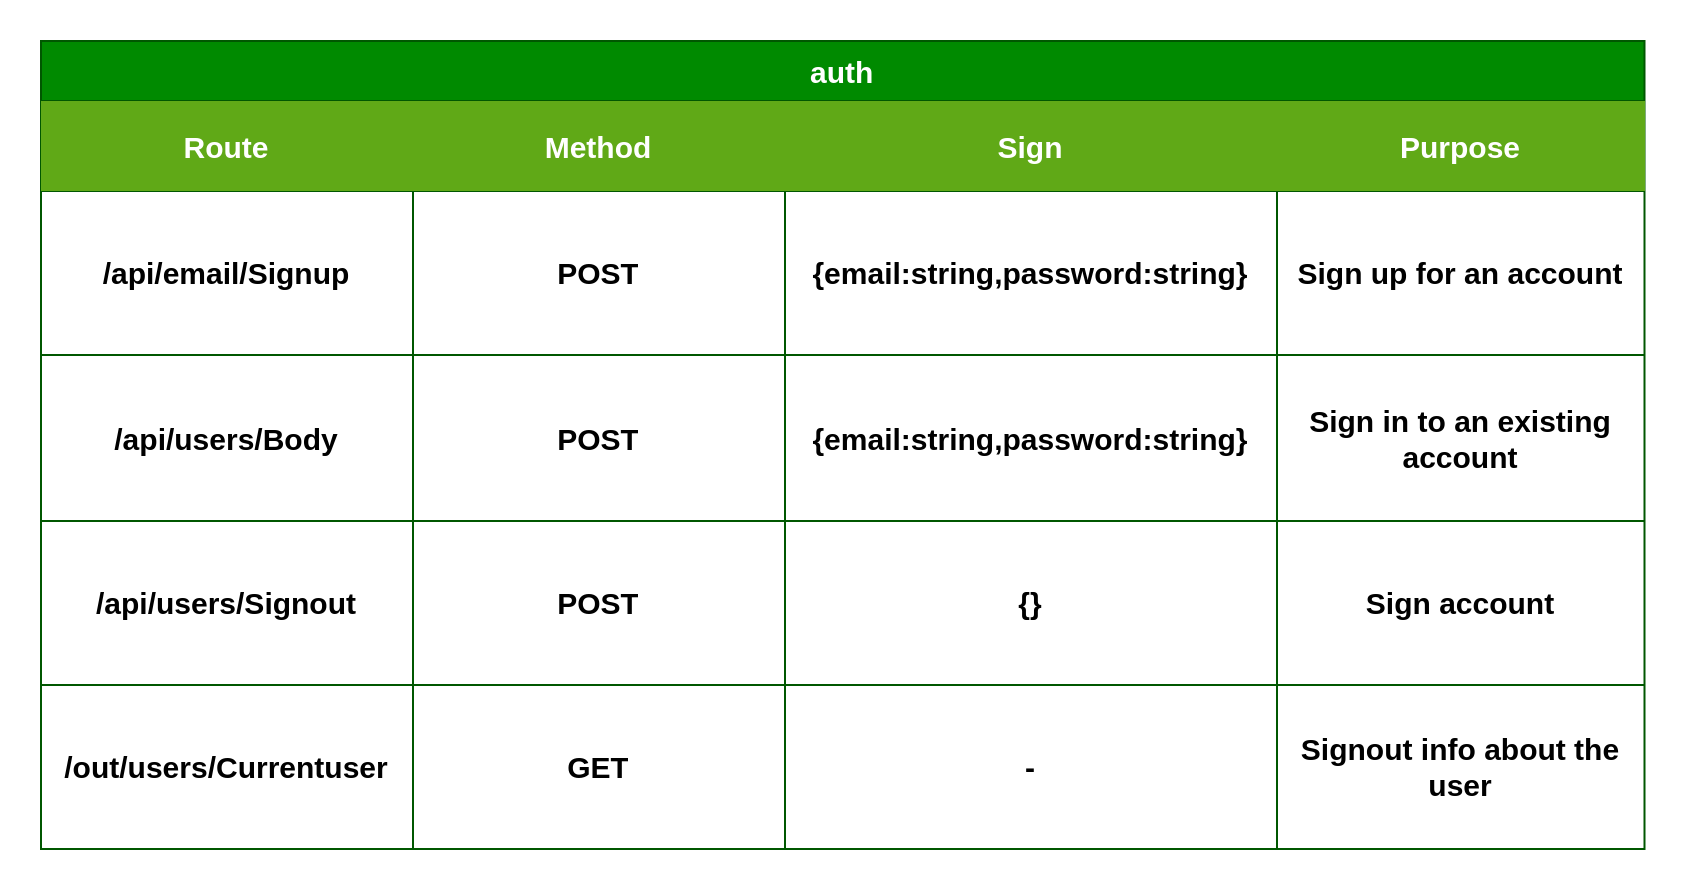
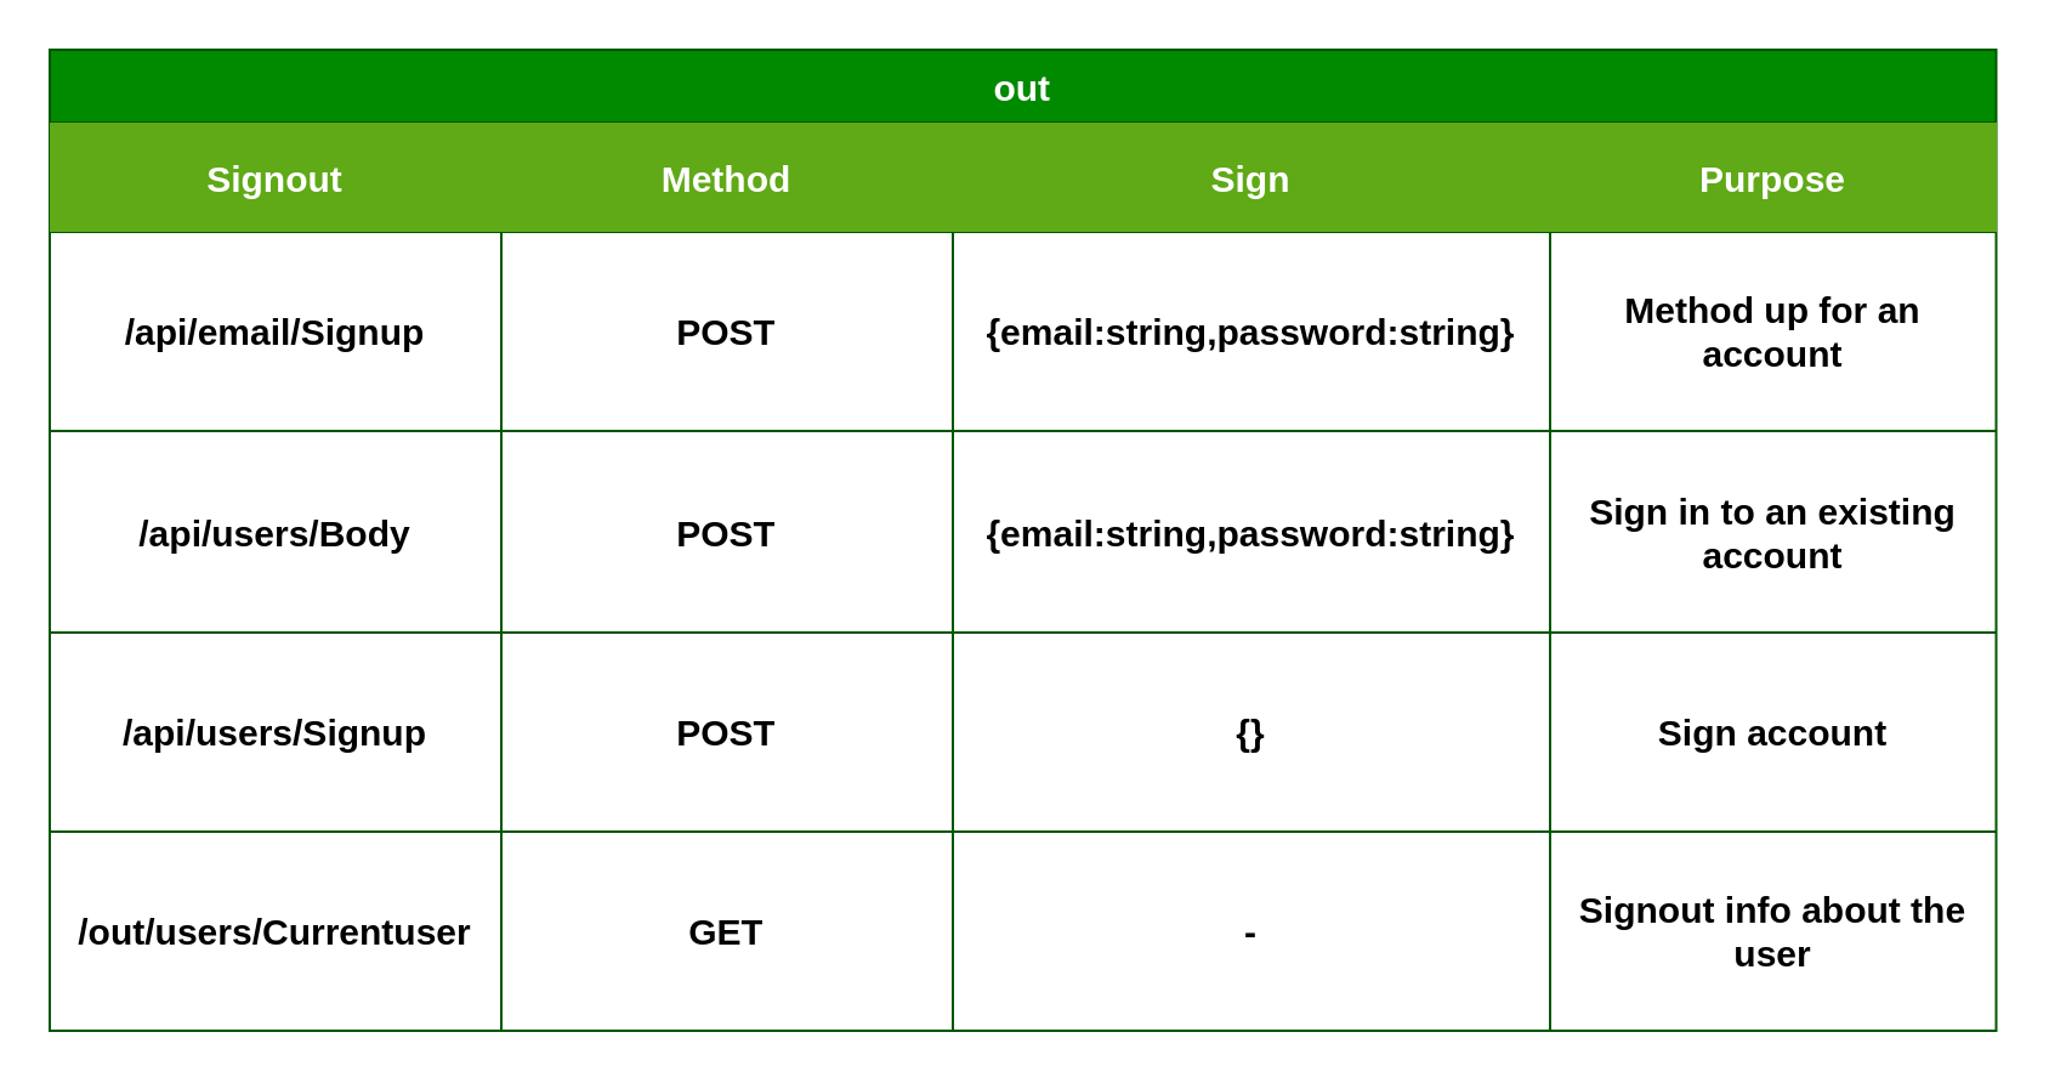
  <mxCell id="0" />
  <mxCell id="1" parent="0" />
- <mxCell id="2" value="auth" style="shape=table;startSize=30;container=1;collapsible=0;childLayout=tableLayout;fontStyle=1;fontSize=15;fillColor=#008a00;fontColor=#ffffff;strokeColor=#005700;autosize=1;rowLines=1;resizeLast=0;resizeLastRow=0;treeFolding=0;treeMoving=0;resizeWidth=1;" vertex="1" parent="1"><mxGeometry x="20" y="20" width="801.75" height="404" as="geometry" /></mxCell>
+ <mxCell id="2" value="out" style="shape=table;startSize=30;container=1;collapsible=0;childLayout=tableLayout;fontStyle=1;fontSize=15;fillColor=#008a00;fontColor=#ffffff;strokeColor=#005700;autosize=1;rowLines=1;resizeLast=0;resizeLastRow=0;treeFolding=0;treeMoving=0;resizeWidth=1;" vertex="1" parent="1"><mxGeometry x="20" y="20" width="801.75" height="404" as="geometry" /></mxCell>
  <mxCell id="3" value="" style="shape=tableRow;horizontal=0;startSize=0;swimlaneHead=0;swimlaneBody=0;strokeColor=inherit;top=0;left=0;bottom=0;right=0;collapsible=0;dropTarget=0;fillColor=none;points=[[0,0.5],[1,0.5]];portConstraint=eastwest;treeFolding=0;treeMoving=0;resizeWidth=1;" vertex="1" parent="2"><mxGeometry y="30" width="801.75" height="45" as="geometry" /></mxCell>
- <mxCell id="4" value="&lt;font style=&quot;font-size: 15px;&quot;&gt;&lt;b&gt;Route&lt;/b&gt;&lt;/font&gt;" style="shape=partialRectangle;html=1;whiteSpace=wrap;connectable=0;strokeColor=#2D7600;overflow=hidden;fillColor=#60a917;top=0;left=0;bottom=0;right=0;pointerEvents=1;fontColor=#ffffff;treeFolding=0;treeMoving=0;resizeWidth=1;" vertex="1" parent="3"><mxGeometry width="186" height="45" as="geometry"><mxRectangle width="186" height="45" as="alternateBounds" /></mxGeometry></mxCell>
+ <mxCell id="4" value="&lt;font style=&quot;font-size: 15px;&quot;&gt;&lt;b&gt;Signout&lt;/b&gt;&lt;/font&gt;" style="shape=partialRectangle;html=1;whiteSpace=wrap;connectable=0;strokeColor=#2D7600;overflow=hidden;fillColor=#60a917;top=0;left=0;bottom=0;right=0;pointerEvents=1;fontColor=#ffffff;treeFolding=0;treeMoving=0;resizeWidth=1;" vertex="1" parent="3"><mxGeometry width="186" height="45" as="geometry"><mxRectangle width="186" height="45" as="alternateBounds" /></mxGeometry></mxCell>
  <mxCell id="5" value="&lt;b&gt;&lt;font style=&quot;font-size: 15px;&quot;&gt;Method&lt;/font&gt;&lt;/b&gt;" style="shape=partialRectangle;html=1;whiteSpace=wrap;connectable=0;strokeColor=#2D7600;overflow=hidden;fillColor=#60a917;top=0;left=0;bottom=0;right=0;pointerEvents=1;fontColor=#ffffff;treeFolding=0;treeMoving=0;resizeWidth=1;" vertex="1" parent="3"><mxGeometry x="186" width="186" height="45" as="geometry"><mxRectangle width="186" height="45" as="alternateBounds" /></mxGeometry></mxCell>
  <mxCell id="6" value="&lt;b&gt;&lt;font style=&quot;font-size: 15px;&quot;&gt;Sign&lt;/font&gt;&lt;/b&gt;" style="shape=partialRectangle;html=1;whiteSpace=wrap;connectable=0;strokeColor=#2D7600;overflow=hidden;fillColor=#60a917;top=0;left=0;bottom=0;right=0;pointerEvents=1;fontColor=#ffffff;treeFolding=0;treeMoving=0;resizeWidth=1;" vertex="1" parent="3"><mxGeometry x="372" width="246" height="45" as="geometry"><mxRectangle width="246" height="45" as="alternateBounds" /></mxGeometry></mxCell>
  <mxCell id="7" value="&lt;font style=&quot;font-size: 15px;&quot;&gt;&lt;b&gt;Purpose&lt;/b&gt;&lt;/font&gt;" style="shape=partialRectangle;html=1;whiteSpace=wrap;connectable=0;strokeColor=#2D7600;overflow=hidden;fillColor=#60a917;top=0;left=0;bottom=0;right=0;pointerEvents=1;fontColor=#ffffff;treeFolding=0;treeMoving=0;resizeWidth=1;" vertex="1" parent="3"><mxGeometry x="618" width="184" height="45" as="geometry"><mxRectangle width="184" height="45" as="alternateBounds" /></mxGeometry></mxCell>
  <mxCell id="8" value="" style="shape=tableRow;horizontal=0;startSize=0;swimlaneHead=0;swimlaneBody=0;strokeColor=inherit;top=0;left=0;bottom=0;right=0;collapsible=0;dropTarget=0;fillColor=none;points=[[0,0.5],[1,0.5]];portConstraint=eastwest;treeFolding=0;treeMoving=0;resizeWidth=1;" vertex="1" parent="2"><mxGeometry y="75" width="801.75" height="82" as="geometry" /></mxCell>
  <mxCell id="9" value="&lt;b&gt;&lt;font style=&quot;font-size: 15px;&quot;&gt;/api/email/Signup&lt;/font&gt;&lt;/b&gt;" style="shape=partialRectangle;html=1;whiteSpace=wrap;connectable=0;strokeColor=inherit;overflow=hidden;fillColor=none;top=0;left=0;bottom=0;right=0;pointerEvents=1;treeFolding=0;treeMoving=0;resizeWidth=1;" vertex="1" parent="8"><mxGeometry width="186" height="82" as="geometry"><mxRectangle width="186" height="82" as="alternateBounds" /></mxGeometry></mxCell>
  <mxCell id="10" value="&lt;span style=&quot;font-size: 15px;&quot;&gt;&lt;b&gt;POST&lt;/b&gt;&lt;/span&gt;" style="shape=partialRectangle;html=1;whiteSpace=wrap;connectable=0;strokeColor=inherit;overflow=hidden;fillColor=none;top=0;left=0;bottom=0;right=0;pointerEvents=1;treeFolding=0;treeMoving=0;resizeWidth=1;" vertex="1" parent="8"><mxGeometry x="186" width="186" height="82" as="geometry"><mxRectangle width="186" height="82" as="alternateBounds" /></mxGeometry></mxCell>
  <mxCell id="11" value="&lt;b&gt;&lt;font style=&quot;font-size: 15px;&quot;&gt;{email:string,password:string}&lt;/font&gt;&lt;/b&gt;" style="shape=partialRectangle;html=1;whiteSpace=wrap;connectable=0;strokeColor=inherit;overflow=hidden;fillColor=none;top=0;left=0;bottom=0;right=0;pointerEvents=1;treeFolding=0;treeMoving=0;resizeWidth=1;" vertex="1" parent="8"><mxGeometry x="372" width="246" height="82" as="geometry"><mxRectangle width="246" height="82" as="alternateBounds" /></mxGeometry></mxCell>
- <mxCell id="12" value="&lt;b&gt;&lt;font style=&quot;font-size: 15px;&quot;&gt;Sign up for an account&lt;/font&gt;&lt;/b&gt;" style="shape=partialRectangle;html=1;whiteSpace=wrap;connectable=0;strokeColor=inherit;overflow=hidden;fillColor=none;top=0;left=0;bottom=0;right=0;pointerEvents=1;treeFolding=0;treeMoving=0;resizeWidth=1;" vertex="1" parent="8"><mxGeometry x="618" width="184" height="82" as="geometry"><mxRectangle width="184" height="82" as="alternateBounds" /></mxGeometry></mxCell>
+ <mxCell id="12" value="&lt;b&gt;&lt;font style=&quot;font-size: 15px;&quot;&gt;Method up for an account&lt;/font&gt;&lt;/b&gt;" style="shape=partialRectangle;html=1;whiteSpace=wrap;connectable=0;strokeColor=inherit;overflow=hidden;fillColor=none;top=0;left=0;bottom=0;right=0;pointerEvents=1;treeFolding=0;treeMoving=0;resizeWidth=1;" vertex="1" parent="8"><mxGeometry x="618" width="184" height="82" as="geometry"><mxRectangle width="184" height="82" as="alternateBounds" /></mxGeometry></mxCell>
  <mxCell id="13" value="" style="shape=tableRow;horizontal=0;startSize=0;swimlaneHead=0;swimlaneBody=0;strokeColor=inherit;top=0;left=0;bottom=0;right=0;collapsible=0;dropTarget=0;fillColor=none;points=[[0,0.5],[1,0.5]];portConstraint=eastwest;treeFolding=0;treeMoving=0;resizeWidth=1;" vertex="1" parent="2"><mxGeometry y="157" width="801.75" height="83" as="geometry" /></mxCell>
  <mxCell id="14" value="&lt;b&gt;&lt;font style=&quot;font-size: 15px;&quot;&gt;/api/users/Body&lt;/font&gt;&lt;/b&gt;" style="shape=partialRectangle;html=1;whiteSpace=wrap;connectable=0;strokeColor=inherit;overflow=hidden;fillColor=none;top=0;left=0;bottom=0;right=0;pointerEvents=1;treeFolding=0;treeMoving=0;resizeWidth=1;" vertex="1" parent="13"><mxGeometry width="186" height="83" as="geometry"><mxRectangle width="186" height="83" as="alternateBounds" /></mxGeometry></mxCell>
  <mxCell id="15" value="&lt;b style=&quot;font-size: 15px;&quot;&gt;POST&lt;/b&gt;" style="shape=partialRectangle;html=1;whiteSpace=wrap;connectable=0;strokeColor=inherit;overflow=hidden;fillColor=none;top=0;left=0;bottom=0;right=0;pointerEvents=1;treeFolding=0;treeMoving=0;resizeWidth=1;" vertex="1" parent="13"><mxGeometry x="186" width="186" height="83" as="geometry"><mxRectangle width="186" height="83" as="alternateBounds" /></mxGeometry></mxCell>
  <mxCell id="16" value="&lt;b&gt;&lt;font style=&quot;font-size: 15px;&quot;&gt;{email:string,password:string}&lt;/font&gt;&lt;/b&gt;" style="shape=partialRectangle;html=1;whiteSpace=wrap;connectable=0;strokeColor=inherit;overflow=hidden;fillColor=none;top=0;left=0;bottom=0;right=0;pointerEvents=1;treeFolding=0;treeMoving=0;resizeWidth=1;" vertex="1" parent="13"><mxGeometry x="372" width="246" height="83" as="geometry"><mxRectangle width="246" height="83" as="alternateBounds" /></mxGeometry></mxCell>
  <mxCell id="17" value="&lt;b&gt;&lt;font style=&quot;font-size: 15px;&quot;&gt;Sign in to an existing account&lt;/font&gt;&lt;/b&gt;" style="shape=partialRectangle;html=1;whiteSpace=wrap;connectable=0;strokeColor=inherit;overflow=hidden;fillColor=none;top=0;left=0;bottom=0;right=0;pointerEvents=1;treeFolding=0;treeMoving=0;resizeWidth=1;" vertex="1" parent="13"><mxGeometry x="618" width="184" height="83" as="geometry"><mxRectangle width="184" height="83" as="alternateBounds" /></mxGeometry></mxCell>
  <mxCell id="18" value="" style="shape=tableRow;horizontal=0;startSize=0;swimlaneHead=0;swimlaneBody=0;strokeColor=inherit;top=0;left=0;bottom=0;right=0;collapsible=0;dropTarget=0;fillColor=none;points=[[0,0.5],[1,0.5]];portConstraint=eastwest;treeFolding=0;treeMoving=0;resizeWidth=1;" vertex="1" parent="2"><mxGeometry y="240" width="801.75" height="82" as="geometry" /></mxCell>
- <mxCell id="19" value="&lt;b&gt;&lt;font style=&quot;font-size: 15px;&quot;&gt;/api/users/Signout&lt;/font&gt;&lt;/b&gt;" style="shape=partialRectangle;html=1;whiteSpace=wrap;connectable=0;strokeColor=inherit;overflow=hidden;fillColor=none;top=0;left=0;bottom=0;right=0;pointerEvents=1;treeFolding=0;treeMoving=0;resizeWidth=1;" vertex="1" parent="18"><mxGeometry width="186" height="82" as="geometry"><mxRectangle width="186" height="82" as="alternateBounds" /></mxGeometry></mxCell>
+ <mxCell id="19" value="&lt;b&gt;&lt;font style=&quot;font-size: 15px;&quot;&gt;/api/users/Signup&lt;/font&gt;&lt;/b&gt;" style="shape=partialRectangle;html=1;whiteSpace=wrap;connectable=0;strokeColor=inherit;overflow=hidden;fillColor=none;top=0;left=0;bottom=0;right=0;pointerEvents=1;treeFolding=0;treeMoving=0;resizeWidth=1;" vertex="1" parent="18"><mxGeometry width="186" height="82" as="geometry"><mxRectangle width="186" height="82" as="alternateBounds" /></mxGeometry></mxCell>
  <mxCell id="20" value="&lt;b style=&quot;font-size: 15px;&quot;&gt;POST&lt;/b&gt;" style="shape=partialRectangle;html=1;whiteSpace=wrap;connectable=0;strokeColor=inherit;overflow=hidden;fillColor=none;top=0;left=0;bottom=0;right=0;pointerEvents=1;treeFolding=0;treeMoving=0;resizeWidth=1;" vertex="1" parent="18"><mxGeometry x="186" width="186" height="82" as="geometry"><mxRectangle width="186" height="82" as="alternateBounds" /></mxGeometry></mxCell>
  <mxCell id="21" value="&lt;b&gt;&lt;font style=&quot;font-size: 15px;&quot;&gt;{}&lt;/font&gt;&lt;/b&gt;" style="shape=partialRectangle;html=1;whiteSpace=wrap;connectable=0;strokeColor=inherit;overflow=hidden;fillColor=none;top=0;left=0;bottom=0;right=0;pointerEvents=1;treeFolding=0;treeMoving=0;resizeWidth=1;" vertex="1" parent="18"><mxGeometry x="372" width="246" height="82" as="geometry"><mxRectangle width="246" height="82" as="alternateBounds" /></mxGeometry></mxCell>
  <mxCell id="22" value="&lt;b&gt;&lt;font style=&quot;font-size: 15px;&quot;&gt;Sign account&lt;/font&gt;&lt;/b&gt;" style="shape=partialRectangle;html=1;whiteSpace=wrap;connectable=0;strokeColor=inherit;overflow=hidden;fillColor=none;top=0;left=0;bottom=0;right=0;pointerEvents=1;treeFolding=0;treeMoving=0;resizeWidth=1;" vertex="1" parent="18"><mxGeometry x="618" width="184" height="82" as="geometry"><mxRectangle width="184" height="82" as="alternateBounds" /></mxGeometry></mxCell>
  <mxCell id="23" style="shape=tableRow;horizontal=0;startSize=0;swimlaneHead=0;swimlaneBody=0;strokeColor=inherit;top=0;left=0;bottom=0;right=0;collapsible=0;dropTarget=0;fillColor=none;points=[[0,0.5],[1,0.5]];portConstraint=eastwest;treeFolding=0;treeMoving=0;resizeWidth=1;" vertex="1" parent="2"><mxGeometry y="322" width="801.75" height="82" as="geometry" /></mxCell>
  <mxCell id="24" value="&lt;b&gt;&lt;font style=&quot;font-size: 15px;&quot;&gt;/out/users/Currentuser&lt;/font&gt;&lt;/b&gt;" style="shape=partialRectangle;html=1;whiteSpace=wrap;connectable=0;strokeColor=inherit;overflow=hidden;fillColor=none;top=0;left=0;bottom=0;right=0;pointerEvents=1;treeFolding=0;treeMoving=0;resizeWidth=1;" vertex="1" parent="23"><mxGeometry width="186" height="82" as="geometry"><mxRectangle width="186" height="82" as="alternateBounds" /></mxGeometry></mxCell>
  <mxCell id="25" value="&lt;font style=&quot;font-size: 15px;&quot;&gt;&lt;b&gt;GET&lt;/b&gt;&lt;/font&gt;" style="shape=partialRectangle;html=1;whiteSpace=wrap;connectable=0;strokeColor=inherit;overflow=hidden;fillColor=none;top=0;left=0;bottom=0;right=0;pointerEvents=1;treeFolding=0;treeMoving=0;resizeWidth=1;" vertex="1" parent="23"><mxGeometry x="186" width="186" height="82" as="geometry"><mxRectangle width="186" height="82" as="alternateBounds" /></mxGeometry></mxCell>
  <mxCell id="26" value="&lt;b style=&quot;font-size: 15px;&quot;&gt;-&lt;/b&gt;" style="shape=partialRectangle;html=1;whiteSpace=wrap;connectable=0;strokeColor=inherit;overflow=hidden;fillColor=none;top=0;left=0;bottom=0;right=0;pointerEvents=1;treeFolding=0;treeMoving=0;resizeWidth=1;align=center;" vertex="1" parent="23"><mxGeometry x="372" width="246" height="82" as="geometry"><mxRectangle width="246" height="82" as="alternateBounds" /></mxGeometry></mxCell>
  <mxCell id="27" value="&lt;b&gt;&lt;font style=&quot;font-size: 15px;&quot;&gt;Signout info about the user&lt;/font&gt;&lt;/b&gt;" style="shape=partialRectangle;html=1;whiteSpace=wrap;connectable=0;strokeColor=inherit;overflow=hidden;fillColor=none;top=0;left=0;bottom=0;right=0;pointerEvents=1;treeFolding=0;treeMoving=0;resizeWidth=1;" vertex="1" parent="23"><mxGeometry x="618" width="184" height="82" as="geometry"><mxRectangle width="184" height="82" as="alternateBounds" /></mxGeometry></mxCell>
